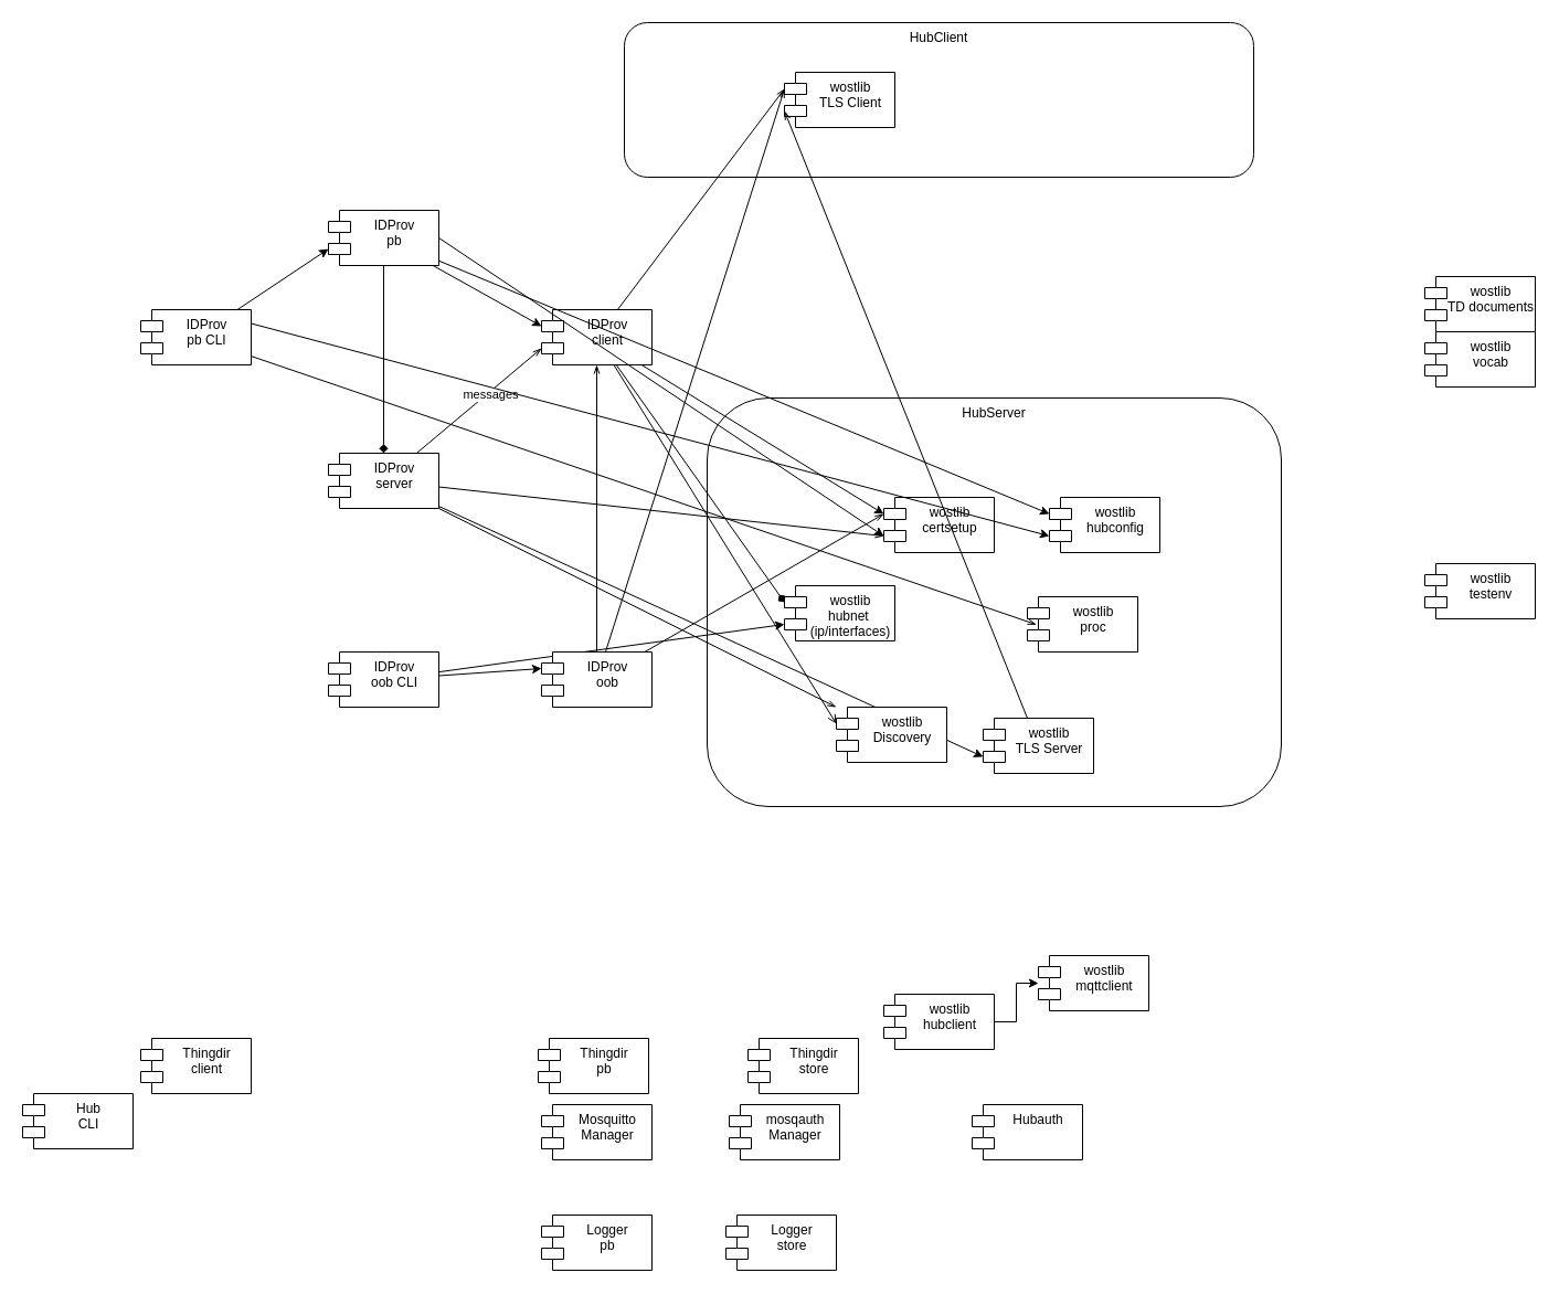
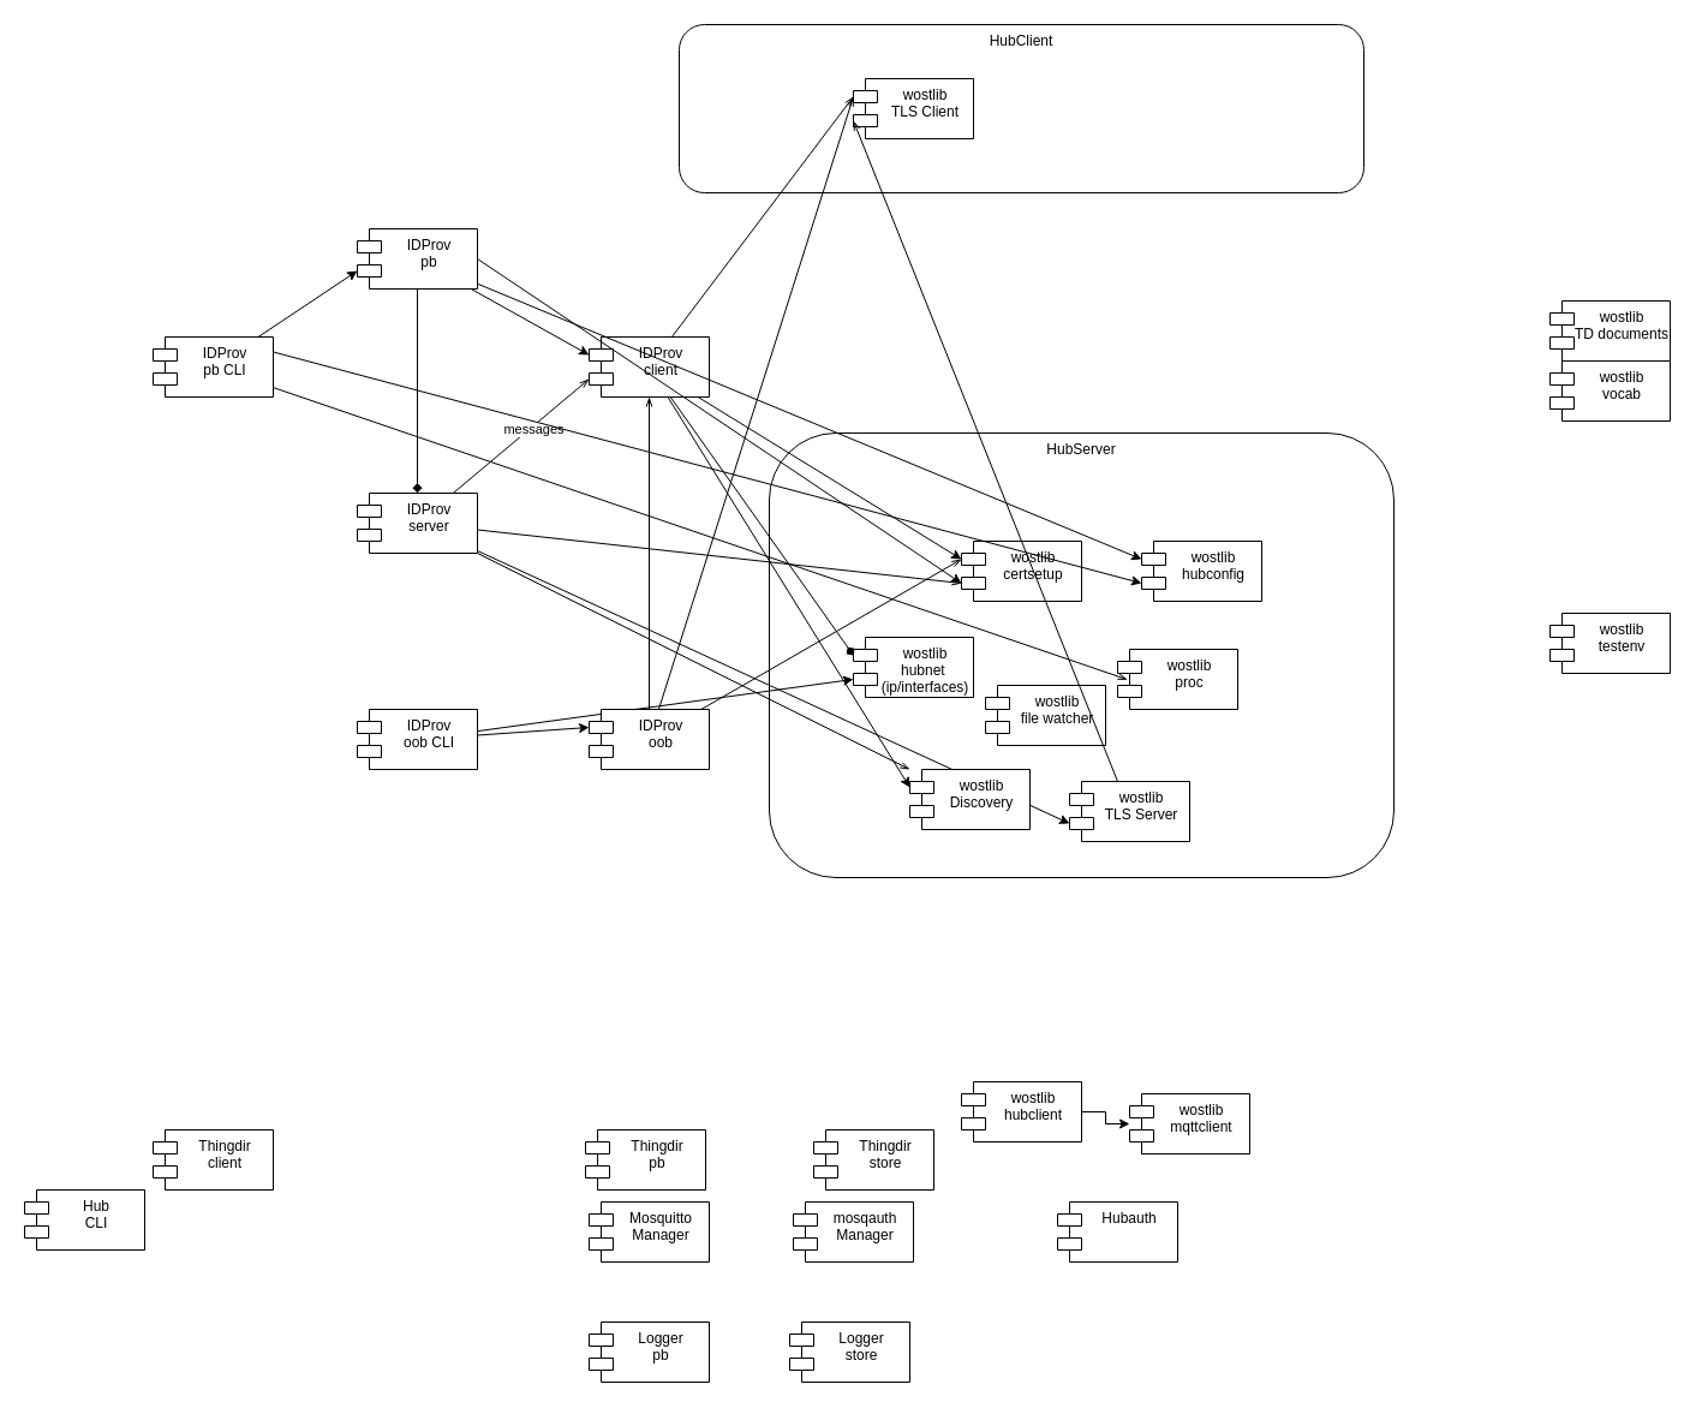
  <mxCell id="0" />
  <mxCell id="1" parent="0" />
  <mxCell id="2" value="HubClient" style="rounded=1;whiteSpace=wrap;html=1;fillColor=none;labelPosition=center;verticalLabelPosition=middle;align=center;verticalAlign=top;" vertex="1" parent="1"><mxGeometry x="565" y="20" width="570" height="140" as="geometry" /></mxCell>
  <mxCell id="3" value="Hubauth" style="shape=module;align=left;spacingLeft=20;align=center;verticalAlign=top;" vertex="1" parent="1"><mxGeometry x="880" y="1000" width="100" height="50" as="geometry" /></mxCell>
  <mxCell id="4" style="rounded=0;orthogonalLoop=1;jettySize=auto;html=1;entryX=0;entryY=0;entryDx=0;entryDy=35;entryPerimeter=0;" edge="1" parent="1" source="9" target="52"><mxGeometry relative="1" as="geometry" /></mxCell>
  <mxCell id="5" style="edgeStyle=none;rounded=0;orthogonalLoop=1;jettySize=auto;html=1;entryX=0;entryY=0;entryDx=0;entryDy=35;entryPerimeter=0;endArrow=openThin;endFill=0;" edge="1" parent="1" source="9" target="23"><mxGeometry relative="1" as="geometry" /></mxCell>
  <mxCell id="6" style="edgeStyle=none;rounded=0;orthogonalLoop=1;jettySize=auto;html=1;endArrow=openThin;endFill=0;" edge="1" parent="1" source="9" target="14"><mxGeometry relative="1" as="geometry" /></mxCell>
  <mxCell id="7" style="edgeStyle=none;rounded=0;orthogonalLoop=1;jettySize=auto;html=1;entryX=0;entryY=0;entryDx=0;entryDy=35;entryPerimeter=0;endArrow=openThin;endFill=0;" edge="1" parent="1" source="9" target="30"><mxGeometry relative="1" as="geometry" /></mxCell>
  <mxCell id="8" value="messages" style="edgeLabel;html=1;align=center;verticalAlign=middle;resizable=0;points=[];" vertex="1" connectable="0" parent="7"><mxGeometry x="0.149" y="-2" relative="1" as="geometry"><mxPoint as="offset" /></mxGeometry></mxCell>
  <mxCell id="9" value="IDProv &#10;server" style="shape=module;align=left;spacingLeft=20;align=center;verticalAlign=top;" vertex="1" parent="1"><mxGeometry x="297" y="410" width="100" height="50" as="geometry" /></mxCell>
  <mxCell id="10" value="wostlib&#10;TLS Client" style="shape=module;align=left;spacingLeft=20;align=center;verticalAlign=top;" vertex="1" parent="1"><mxGeometry x="710" y="65" width="100" height="50" as="geometry" /></mxCell>
  <mxCell id="11" value="Mosquitto&#10;Manager" style="shape=module;align=left;spacingLeft=20;align=center;verticalAlign=top;" vertex="1" parent="1"><mxGeometry x="490" y="1000" width="100" height="50" as="geometry" /></mxCell>
  <mxCell id="12" value="Logger&#10;pb" style="shape=module;align=left;spacingLeft=20;align=center;verticalAlign=top;" vertex="1" parent="1"><mxGeometry x="490" y="1100" width="100" height="50" as="geometry" /></mxCell>
  <mxCell id="13" value="wostlib&#10;TD documents" style="shape=module;align=left;spacingLeft=20;align=center;verticalAlign=top;" vertex="1" parent="1"><mxGeometry x="1290" y="250" width="100" height="50" as="geometry" /></mxCell>
  <mxCell id="14" value="wostlib&#10;Discovery" style="shape=module;align=left;spacingLeft=20;align=center;verticalAlign=top;" vertex="1" parent="1"><mxGeometry x="757" y="640" width="100" height="50" as="geometry" /></mxCell>
  <mxCell id="15" style="edgeStyle=orthogonalEdgeStyle;rounded=0;orthogonalLoop=1;jettySize=auto;html=1;entryX=0;entryY=0.5;entryDx=0;entryDy=0;entryPerimeter=0;" edge="1" parent="1" source="16" target="17"><mxGeometry relative="1" as="geometry" /></mxCell>
  <mxCell id="16" value="wostlib &#10;hubclient" style="shape=module;align=left;spacingLeft=20;align=center;verticalAlign=top;" vertex="1" parent="1"><mxGeometry x="800" y="900" width="100" height="50" as="geometry" /></mxCell>
- <mxCell id="17" value="wostlib &#10;mqttclient" style="shape=module;align=left;spacingLeft=20;align=center;verticalAlign=top;" vertex="1" parent="1"><mxGeometry x="940" y="865" width="100" height="50" as="geometry" /></mxCell>
+ <mxCell id="17" value="wostlib &#10;mqttclient" style="shape=module;align=left;spacingLeft=20;align=center;verticalAlign=top;" vertex="1" parent="1"><mxGeometry x="940" y="910" width="100" height="50" as="geometry" /></mxCell>
  <mxCell id="18" value="wostlib &#10;hubconfig" style="shape=module;align=left;spacingLeft=20;align=center;verticalAlign=top;" vertex="1" parent="1"><mxGeometry x="950" y="450" width="100" height="50" as="geometry" /></mxCell>
  <mxCell id="19" value="wostlib &#10;testenv" style="shape=module;align=left;spacingLeft=20;align=center;verticalAlign=top;" vertex="1" parent="1"><mxGeometry x="1290" y="510" width="100" height="50" as="geometry" /></mxCell>
  <mxCell id="20" value="wostlib&#10;vocab" style="shape=module;align=left;spacingLeft=20;align=center;verticalAlign=top;" vertex="1" parent="1"><mxGeometry x="1290" y="300" width="100" height="50" as="geometry" /></mxCell>
+ <mxCell id="21" value="wostlib&#10;file watcher" style="shape=module;align=left;spacingLeft=20;align=center;verticalAlign=top;" vertex="1" parent="1"><mxGeometry x="820" y="570" width="100" height="50" as="geometry" /></mxCell>
  <mxCell id="22" value="wostlib&#10;hubnet &#10;(ip/interfaces)" style="shape=module;align=left;spacingLeft=20;align=center;verticalAlign=top;" vertex="1" parent="1"><mxGeometry x="710" y="530" width="100" height="50" as="geometry" /></mxCell>
  <mxCell id="23" value="wostlib&#10;certsetup" style="shape=module;align=left;spacingLeft=20;align=center;verticalAlign=top;" vertex="1" parent="1"><mxGeometry x="800" y="450" width="100" height="50" as="geometry" /></mxCell>
  <mxCell id="24" value="Thingdir&#10;client" style="shape=module;align=left;spacingLeft=20;align=center;verticalAlign=top;" vertex="1" parent="1"><mxGeometry x="127" y="940" width="100" height="50" as="geometry" /></mxCell>
  <mxCell id="25" value="Thingdir&#10;store" style="shape=module;align=left;spacingLeft=20;align=center;verticalAlign=top;" vertex="1" parent="1"><mxGeometry x="677" y="940" width="100" height="50" as="geometry" /></mxCell>
  <mxCell id="26" value="Thingdir&#10;pb" style="shape=module;align=left;spacingLeft=20;align=center;verticalAlign=top;" vertex="1" parent="1"><mxGeometry x="487" y="940" width="100" height="50" as="geometry" /></mxCell>
  <mxCell id="27" style="rounded=0;orthogonalLoop=1;jettySize=auto;html=1;entryX=0;entryY=0;entryDx=0;entryDy=15;entryPerimeter=0;endArrow=diamond;" edge="1" parent="1" source="30" target="22"><mxGeometry relative="1" as="geometry" /></mxCell>
  <mxCell id="28" style="rounded=0;orthogonalLoop=1;jettySize=auto;html=1;entryX=0;entryY=0;entryDx=0;entryDy=15;entryPerimeter=0;" edge="1" parent="1" source="30" target="23"><mxGeometry relative="1" as="geometry" /></mxCell>
- <mxCell id="29" style="rounded=0;orthogonalLoop=1;jettySize=auto;html=1;entryX=0;entryY=0;entryDx=0;entryDy=15;entryPerimeter=0;endArrow=open;" edge="1" parent="1" source="30" target="14"><mxGeometry relative="1" as="geometry" /></mxCell>
+ <mxCell id="29" style="rounded=0;orthogonalLoop=1;jettySize=auto;html=1;entryX=0;entryY=0;entryDx=0;entryDy=15;entryPerimeter=0;" edge="1" parent="1" source="30" target="14"><mxGeometry relative="1" as="geometry" /></mxCell>
  <mxCell id="30" value="IDProv&#10;client" style="shape=module;align=left;spacingLeft=20;align=center;verticalAlign=top;" vertex="1" parent="1"><mxGeometry x="490" y="280" width="100" height="50" as="geometry" /></mxCell>
  <mxCell id="31" style="rounded=0;orthogonalLoop=1;jettySize=auto;html=1;entryX=0;entryY=0;entryDx=0;entryDy=15;entryPerimeter=0;" edge="1" parent="1" source="53" target="30"><mxGeometry relative="1" as="geometry"><mxPoint x="300" y="265" as="targetPoint" /></mxGeometry></mxCell>
  <mxCell id="32" style="rounded=0;orthogonalLoop=1;jettySize=auto;html=1;endArrow=diamond;" edge="1" parent="1" source="53" target="9"><mxGeometry relative="1" as="geometry" /></mxCell>
  <mxCell id="33" style="rounded=0;orthogonalLoop=1;jettySize=auto;html=1;entryX=0;entryY=0;entryDx=0;entryDy=35;entryPerimeter=0;startArrow=none;exitX=1;exitY=0.5;exitDx=0;exitDy=0;" edge="1" parent="1" source="53" target="23"><mxGeometry relative="1" as="geometry"><mxPoint x="370" y="513" as="sourcePoint" /><mxPoint x="940" y="370" as="targetPoint" /></mxGeometry></mxCell>
  <mxCell id="34" style="rounded=0;orthogonalLoop=1;jettySize=auto;html=1;entryX=0;entryY=0;entryDx=0;entryDy=15;entryPerimeter=0;" edge="1" parent="1" source="53" target="18"><mxGeometry relative="1" as="geometry"><mxPoint x="1160" y="516" as="targetPoint" /></mxGeometry></mxCell>
  <mxCell id="35" style="rounded=0;orthogonalLoop=1;jettySize=auto;html=1;entryX=0;entryY=0;entryDx=0;entryDy=15;entryPerimeter=0;" edge="1" parent="1" source="37" target="46"><mxGeometry relative="1" as="geometry" /></mxCell>
  <mxCell id="36" style="rounded=0;orthogonalLoop=1;jettySize=auto;html=1;entryX=0;entryY=0;entryDx=0;entryDy=35;entryPerimeter=0;" edge="1" parent="1" source="37" target="22"><mxGeometry relative="1" as="geometry" /></mxCell>
  <mxCell id="37" value="IDProv&#10;oob CLI" style="shape=module;align=left;spacingLeft=20;align=center;verticalAlign=top;" vertex="1" parent="1"><mxGeometry x="297" y="590" width="100" height="50" as="geometry" /></mxCell>
  <mxCell id="38" value="mosqauth&#10;Manager" style="shape=module;align=left;spacingLeft=20;align=center;verticalAlign=top;" vertex="1" parent="1"><mxGeometry x="660" y="1000" width="100" height="50" as="geometry" /></mxCell>
  <mxCell id="39" value="Hub&#10;CLI" style="shape=module;align=left;spacingLeft=20;align=center;verticalAlign=top;" vertex="1" parent="1"><mxGeometry x="20" y="990" width="100" height="50" as="geometry" /></mxCell>
  <mxCell id="40" value="Logger&#10;store" style="shape=module;align=left;spacingLeft=20;align=center;verticalAlign=top;" vertex="1" parent="1"><mxGeometry x="657" y="1100" width="100" height="50" as="geometry" /></mxCell>
  <mxCell id="41" style="edgeStyle=none;rounded=0;orthogonalLoop=1;jettySize=auto;html=1;entryX=0;entryY=0;entryDx=0;entryDy=35;entryPerimeter=0;endArrow=openThin;endFill=0;" edge="1" parent="1" source="52" target="10"><mxGeometry relative="1" as="geometry" /></mxCell>
  <mxCell id="42" value="" style="rounded=0;orthogonalLoop=1;jettySize=auto;html=1;entryX=0;entryY=0;entryDx=0;entryDy=15;entryPerimeter=0;endArrow=openThin;endFill=0;" edge="1" parent="1" source="30" target="10"><mxGeometry relative="1" as="geometry"><mxPoint x="210" y="365" as="sourcePoint" /><mxPoint x="855.3" y="318.1" as="targetPoint" /></mxGeometry></mxCell>
  <mxCell id="43" style="edgeStyle=none;rounded=0;orthogonalLoop=1;jettySize=auto;html=1;entryX=0;entryY=0;entryDx=0;entryDy=15;entryPerimeter=0;endArrow=openThin;endFill=0;" edge="1" parent="1" source="46" target="10"><mxGeometry relative="1" as="geometry" /></mxCell>
  <mxCell id="44" style="edgeStyle=none;rounded=0;orthogonalLoop=1;jettySize=auto;html=1;entryX=0;entryY=0;entryDx=0;entryDy=15;entryPerimeter=0;endArrow=openThin;endFill=0;" edge="1" parent="1" source="46" target="23"><mxGeometry relative="1" as="geometry" /></mxCell>
  <mxCell id="45" style="edgeStyle=none;rounded=0;orthogonalLoop=1;jettySize=auto;html=1;endArrow=openThin;endFill=0;entryX=0.5;entryY=1;entryDx=0;entryDy=0;" edge="1" parent="1" source="46" target="30"><mxGeometry relative="1" as="geometry"><mxPoint x="540" y="330" as="targetPoint" /></mxGeometry></mxCell>
  <mxCell id="46" value="IDProv&#10;oob" style="shape=module;align=left;spacingLeft=20;align=center;verticalAlign=top;" vertex="1" parent="1"><mxGeometry x="490" y="590" width="100" height="50" as="geometry" /></mxCell>
  <mxCell id="47" style="rounded=0;orthogonalLoop=1;jettySize=auto;html=1;entryX=0;entryY=0;entryDx=0;entryDy=35;entryPerimeter=0;" edge="1" parent="1" source="50" target="53"><mxGeometry relative="1" as="geometry" /></mxCell>
  <mxCell id="48" style="rounded=0;orthogonalLoop=1;jettySize=auto;html=1;startArrow=none;exitX=1;exitY=0.25;exitDx=0;exitDy=0;entryX=0;entryY=0;entryDx=0;entryDy=35;entryPerimeter=0;" edge="1" parent="1" source="50" target="18"><mxGeometry relative="1" as="geometry"><mxPoint x="1150" y="514" as="targetPoint" /></mxGeometry></mxCell>
  <mxCell id="49" style="edgeStyle=none;rounded=0;orthogonalLoop=1;jettySize=auto;html=1;entryX=0.083;entryY=0.505;entryDx=0;entryDy=0;entryPerimeter=0;endArrow=openThin;endFill=0;" edge="1" parent="1" source="50" target="51"><mxGeometry relative="1" as="geometry" /></mxCell>
  <mxCell id="50" value="IDProv&#10;pb CLI" style="shape=module;align=left;spacingLeft=20;align=center;verticalAlign=top;" vertex="1" parent="1"><mxGeometry x="127" y="280" width="100" height="50" as="geometry" /></mxCell>
  <mxCell id="51" value="wostlib&#10;proc" style="shape=module;align=left;spacingLeft=20;align=center;verticalAlign=top;" vertex="1" parent="1"><mxGeometry x="930" y="540" width="100" height="50" as="geometry" /></mxCell>
  <mxCell id="52" value="wostlib&#10;TLS Server" style="shape=module;align=left;spacingLeft=20;align=center;verticalAlign=top;" vertex="1" parent="1"><mxGeometry x="890" y="650" width="100" height="50" as="geometry" /></mxCell>
  <mxCell id="53" value="IDProv&#10;pb" style="shape=module;align=left;spacingLeft=20;align=center;verticalAlign=top;" vertex="1" parent="1"><mxGeometry x="297" y="190" width="100" height="50" as="geometry" /></mxCell>
  <mxCell id="54" value="HubServer" style="rounded=1;whiteSpace=wrap;html=1;fillColor=none;labelPosition=center;verticalLabelPosition=middle;align=center;verticalAlign=top;" vertex="1" parent="1"><mxGeometry x="640" y="360" width="520" height="370" as="geometry" /></mxCell>
